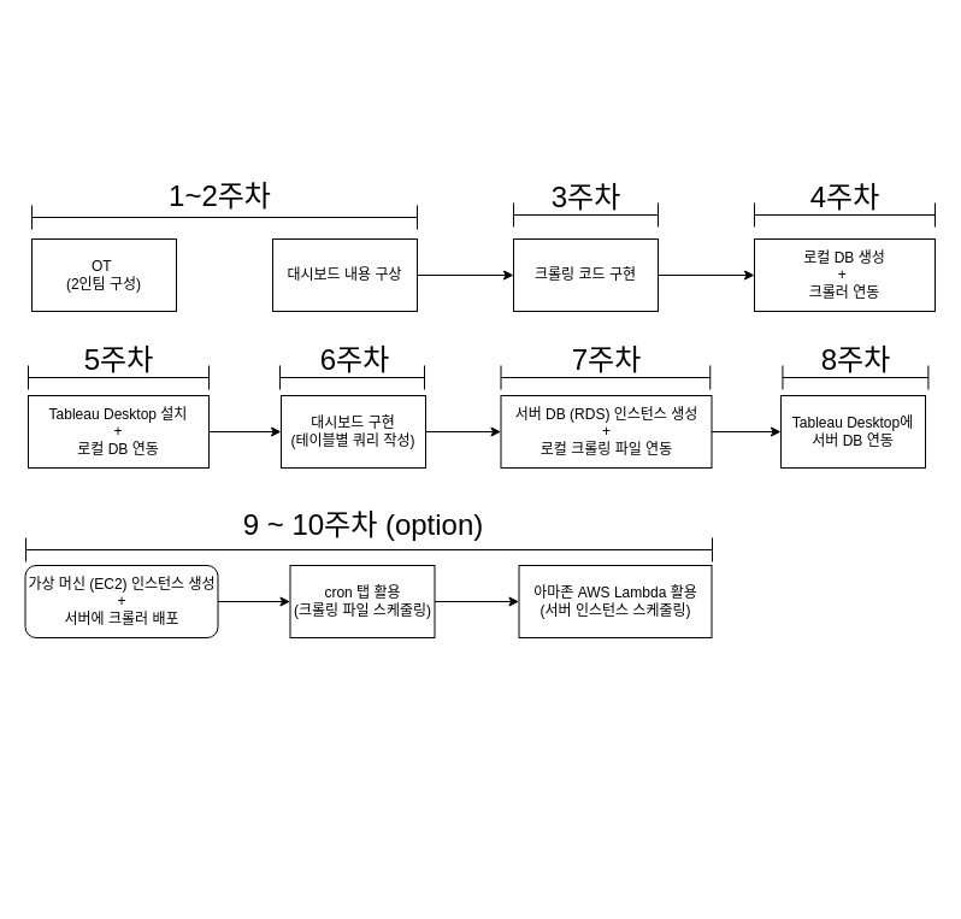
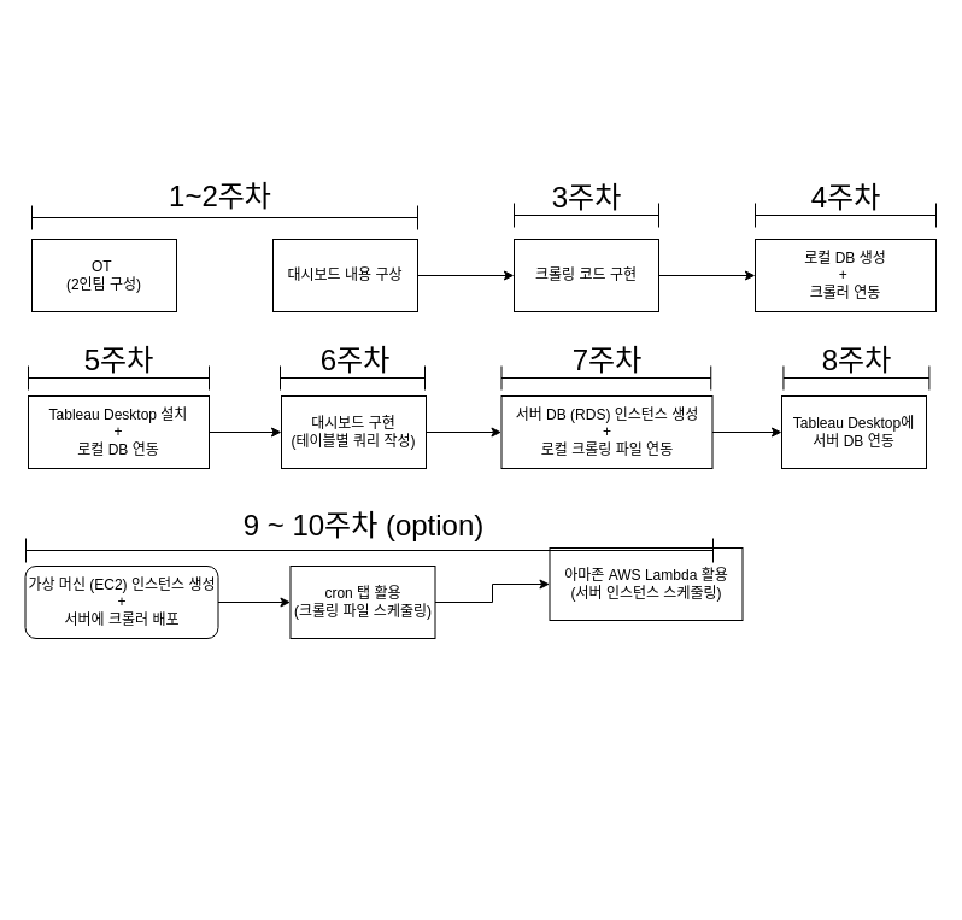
  <mxCell id="0" />
  <mxCell id="1" parent="0" />
  <mxCell id="2" value="OT&amp;nbsp;&lt;div&gt;(2인팀 구성)&lt;/div&gt;" style="rounded=0;whiteSpace=wrap;html=1;" vertex="1" parent="1"><mxGeometry x="26" y="198" width="120" height="60" as="geometry" /></mxCell>
  <mxCell id="3" value="" style="edgeStyle=orthogonalEdgeStyle;rounded=0;orthogonalLoop=1;jettySize=auto;html=1;" edge="1" parent="1" source="4" target="6"><mxGeometry relative="1" as="geometry" /></mxCell>
  <mxCell id="4" value="대시보드 내용 구상" style="rounded=0;whiteSpace=wrap;html=1;" vertex="1" parent="1"><mxGeometry x="226" y="198" width="120" height="60" as="geometry" /></mxCell>
  <mxCell id="5" value="" style="edgeStyle=orthogonalEdgeStyle;rounded=0;orthogonalLoop=1;jettySize=auto;html=1;" edge="1" parent="1" source="6" target="7"><mxGeometry relative="1" as="geometry" /></mxCell>
  <mxCell id="6" value="크롤링 코드 구현" style="rounded=0;whiteSpace=wrap;html=1;" vertex="1" parent="1"><mxGeometry x="426" y="198" width="120" height="60" as="geometry" /></mxCell>
  <mxCell id="7" value="로컬 DB 생성&lt;div&gt;+&amp;nbsp;&lt;div&gt;크롤러 연동&lt;/div&gt;&lt;/div&gt;" style="whiteSpace=wrap;html=1;rounded=0;" vertex="1" parent="1"><mxGeometry x="626" y="198" width="150" height="60" as="geometry" /></mxCell>
  <mxCell id="8" value="" style="edgeStyle=orthogonalEdgeStyle;rounded=0;orthogonalLoop=1;jettySize=auto;html=1;" edge="1" parent="1" source="9" target="11"><mxGeometry relative="1" as="geometry" /></mxCell>
  <mxCell id="9" value="Tableau Desktop 설치&lt;div&gt;+&lt;/div&gt;&lt;div&gt;로컬 DB 연동&lt;/div&gt;" style="whiteSpace=wrap;html=1;rounded=0;" vertex="1" parent="1"><mxGeometry x="23" y="328" width="150" height="60" as="geometry" /></mxCell>
  <mxCell id="10" value="" style="edgeStyle=orthogonalEdgeStyle;rounded=0;orthogonalLoop=1;jettySize=auto;html=1;" edge="1" parent="1" source="11" target="13"><mxGeometry relative="1" as="geometry" /></mxCell>
  <mxCell id="11" value="대시보드 구현&lt;div&gt;(테이블별 쿼리 작성)&lt;/div&gt;" style="whiteSpace=wrap;html=1;rounded=0;" vertex="1" parent="1"><mxGeometry x="233" y="328" width="120" height="60" as="geometry" /></mxCell>
  <mxCell id="12" value="" style="edgeStyle=orthogonalEdgeStyle;rounded=0;orthogonalLoop=1;jettySize=auto;html=1;" edge="1" parent="1" source="13" target="14"><mxGeometry relative="1" as="geometry" /></mxCell>
  <mxCell id="13" value="서버 DB (RDS)&amp;nbsp;인스턴스 생성&lt;div&gt;+&lt;/div&gt;&lt;div&gt;로컬 크롤링 파일 연동&lt;/div&gt;" style="whiteSpace=wrap;html=1;rounded=0;" vertex="1" parent="1"><mxGeometry x="415.5" y="328" width="175" height="60" as="geometry" /></mxCell>
  <mxCell id="14" value="Tableau Desktop에&lt;div&gt;서버 DB 연동&lt;/div&gt;" style="whiteSpace=wrap;html=1;rounded=0;" vertex="1" parent="1"><mxGeometry x="648" y="328" width="120" height="60" as="geometry" /></mxCell>
  <mxCell id="15" value="" style="edgeStyle=orthogonalEdgeStyle;rounded=0;orthogonalLoop=1;jettySize=auto;html=1;" edge="1" parent="1" source="16" target="19"><mxGeometry relative="1" as="geometry" /></mxCell>
  <mxCell id="16" value="가상 머신 (EC2) 인스턴스 생성&lt;div&gt;+&lt;/div&gt;&lt;div&gt;서버에 크롤러 배포&lt;/div&gt;" style="whiteSpace=wrap;html=1;rounded=1;" vertex="1" parent="1"><mxGeometry x="20.5" y="469" width="160" height="60" as="geometry" /></mxCell>
- <mxCell id="17" value="아마존 AWS Lambda 활용&lt;div&gt;(서버 인스턴스 스케줄링)&lt;/div&gt;" style="whiteSpace=wrap;html=1;rounded=0;" vertex="1" parent="1"><mxGeometry x="430.5" y="469" width="160" height="60" as="geometry" /></mxCell>
+ <mxCell id="17" value="아마존 AWS Lambda 활용&lt;div&gt;(서버 인스턴스 스케줄링)&lt;/div&gt;" style="whiteSpace=wrap;html=1;rounded=0;" vertex="1" parent="1"><mxGeometry x="455.5" y="454" width="160" height="60" as="geometry" /></mxCell>
  <mxCell id="18" value="" style="edgeStyle=orthogonalEdgeStyle;rounded=0;orthogonalLoop=1;jettySize=auto;html=1;" edge="1" parent="1" source="19" target="17"><mxGeometry relative="1" as="geometry" /></mxCell>
  <mxCell id="19" value="cron 탭 활용&lt;div&gt;(크롤링 파일 스케줄링)&lt;/div&gt;" style="whiteSpace=wrap;html=1;rounded=0;" vertex="1" parent="1"><mxGeometry x="240.5" y="469" width="120" height="60" as="geometry" /></mxCell>
  <mxCell id="20" value="" style="shape=crossbar;whiteSpace=wrap;html=1;rounded=1;direction=south;rotation=-90;" vertex="1" parent="1"><mxGeometry x="176" y="20" width="20" height="320" as="geometry" /></mxCell>
  <mxCell id="21" value="1~2주차" style="text;strokeColor=none;fillColor=none;html=1;fontSize=24;fontStyle=0;verticalAlign=middle;align=center;" vertex="1" parent="1"><mxGeometry x="132" y="143" width="100" height="40" as="geometry" /></mxCell>
  <mxCell id="22" value="" style="shape=crossbar;whiteSpace=wrap;html=1;rounded=1;direction=south;rotation=-90;" vertex="1" parent="1"><mxGeometry x="476" y="118" width="20" height="120" as="geometry" /></mxCell>
  <mxCell id="23" value="3주차" style="text;strokeColor=none;fillColor=none;html=1;fontSize=24;fontStyle=0;verticalAlign=middle;align=center;" vertex="1" parent="1"><mxGeometry x="436" y="144" width="100" height="40" as="geometry" /></mxCell>
  <mxCell id="24" value="" style="shape=crossbar;whiteSpace=wrap;html=1;rounded=1;direction=south;rotation=-90;" vertex="1" parent="1"><mxGeometry x="691" y="103" width="20" height="150" as="geometry" /></mxCell>
  <mxCell id="25" value="4주차" style="text;strokeColor=none;fillColor=none;html=1;fontSize=24;fontStyle=0;verticalAlign=middle;align=center;" vertex="1" parent="1"><mxGeometry x="651" y="144" width="100" height="40" as="geometry" /></mxCell>
  <mxCell id="26" value="" style="shape=crossbar;whiteSpace=wrap;html=1;rounded=1;direction=south;rotation=-90;" vertex="1" parent="1"><mxGeometry x="88" y="238" width="20" height="150" as="geometry" /></mxCell>
  <mxCell id="27" value="5주차" style="text;strokeColor=none;fillColor=none;html=1;fontSize=24;fontStyle=0;verticalAlign=middle;align=center;" vertex="1" parent="1"><mxGeometry x="48" y="279" width="100" height="40" as="geometry" /></mxCell>
  <mxCell id="28" value="" style="shape=crossbar;whiteSpace=wrap;html=1;rounded=1;direction=south;rotation=-90;" vertex="1" parent="1"><mxGeometry x="282" y="253" width="20" height="120" as="geometry" /></mxCell>
  <mxCell id="29" value="6주차" style="text;strokeColor=none;fillColor=none;html=1;fontSize=24;fontStyle=0;verticalAlign=middle;align=center;" vertex="1" parent="1"><mxGeometry x="244" y="279" width="100" height="40" as="geometry" /></mxCell>
  <mxCell id="30" value="" style="shape=crossbar;whiteSpace=wrap;html=1;rounded=1;direction=south;rotation=-90;" vertex="1" parent="1"><mxGeometry x="492.38" y="226.13" width="20" height="173.75" as="geometry" /></mxCell>
  <mxCell id="31" value="7주차" style="text;strokeColor=none;fillColor=none;html=1;fontSize=24;fontStyle=0;verticalAlign=middle;align=center;" vertex="1" parent="1"><mxGeometry x="453" y="279" width="100" height="40" as="geometry" /></mxCell>
  <mxCell id="32" value="" style="shape=crossbar;whiteSpace=wrap;html=1;rounded=1;direction=south;rotation=-90;" vertex="1" parent="1"><mxGeometry x="699.91" y="252.53" width="20" height="120.94" as="geometry" /></mxCell>
  <mxCell id="33" value="8주차" style="text;strokeColor=none;fillColor=none;html=1;fontSize=24;fontStyle=0;verticalAlign=middle;align=center;" vertex="1" parent="1"><mxGeometry x="659.91" y="279" width="100" height="40" as="geometry" /></mxCell>
  <mxCell id="34" value="" style="shape=crossbar;whiteSpace=wrap;html=1;rounded=1;direction=south;rotation=-90;" vertex="1" parent="1"><mxGeometry x="296" y="171" width="20" height="570" as="geometry" /></mxCell>
  <mxCell id="35" value="9 ~ 10주차 (option)" style="text;strokeColor=none;fillColor=none;html=1;fontSize=24;fontStyle=0;verticalAlign=middle;align=center;" vertex="1" parent="1"><mxGeometry x="250.5" y="416" width="100" height="40" as="geometry" /></mxCell>
